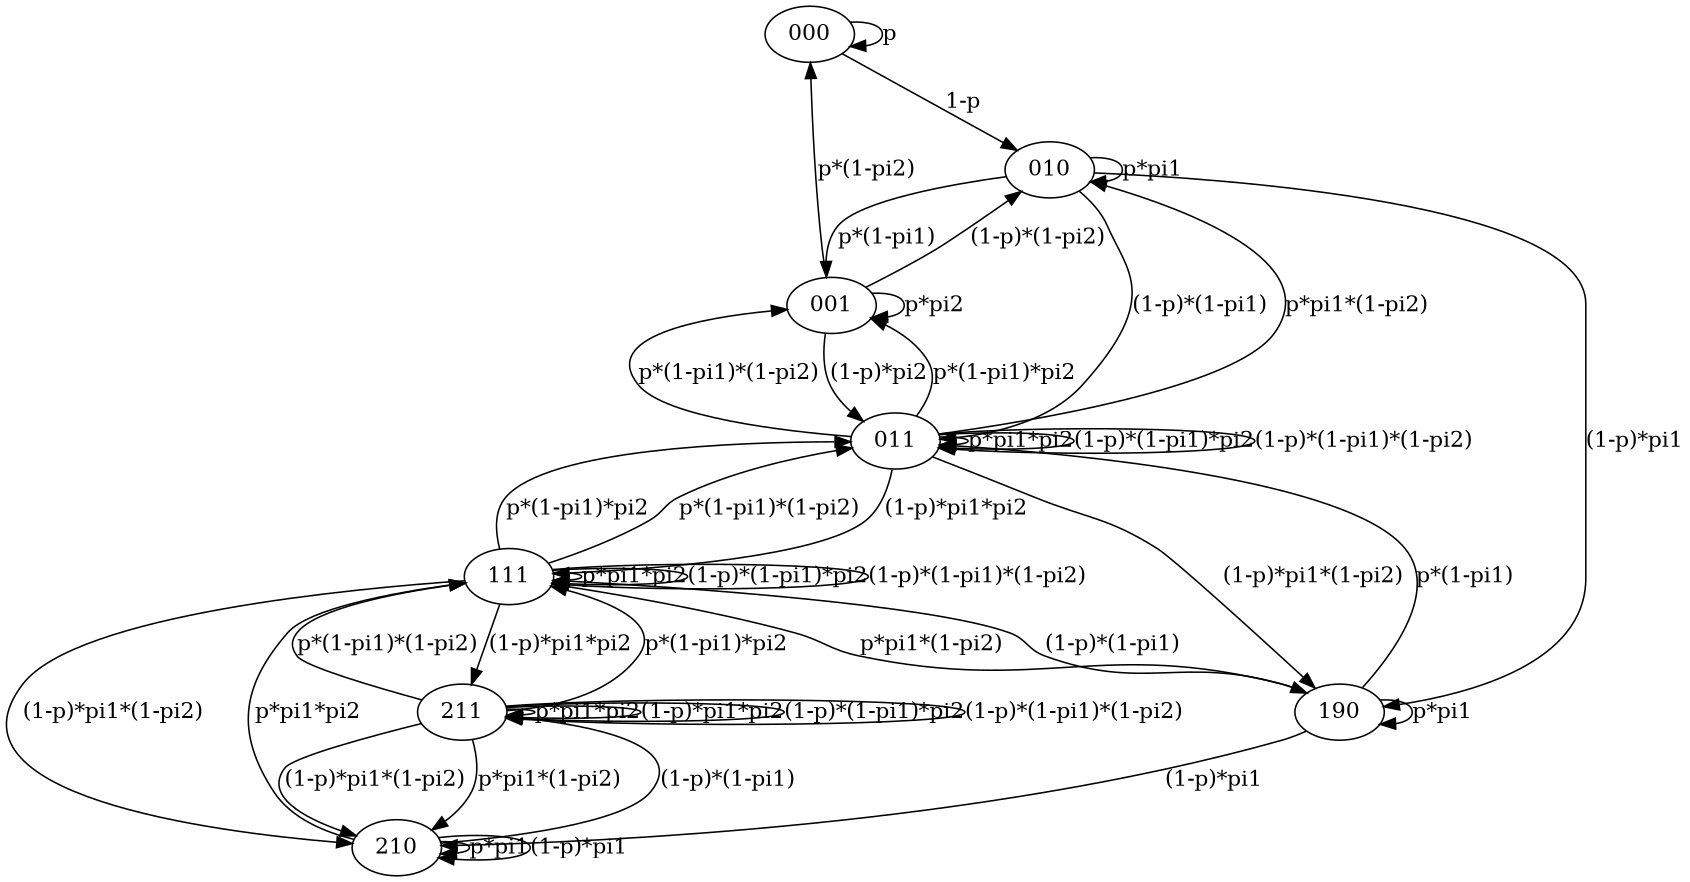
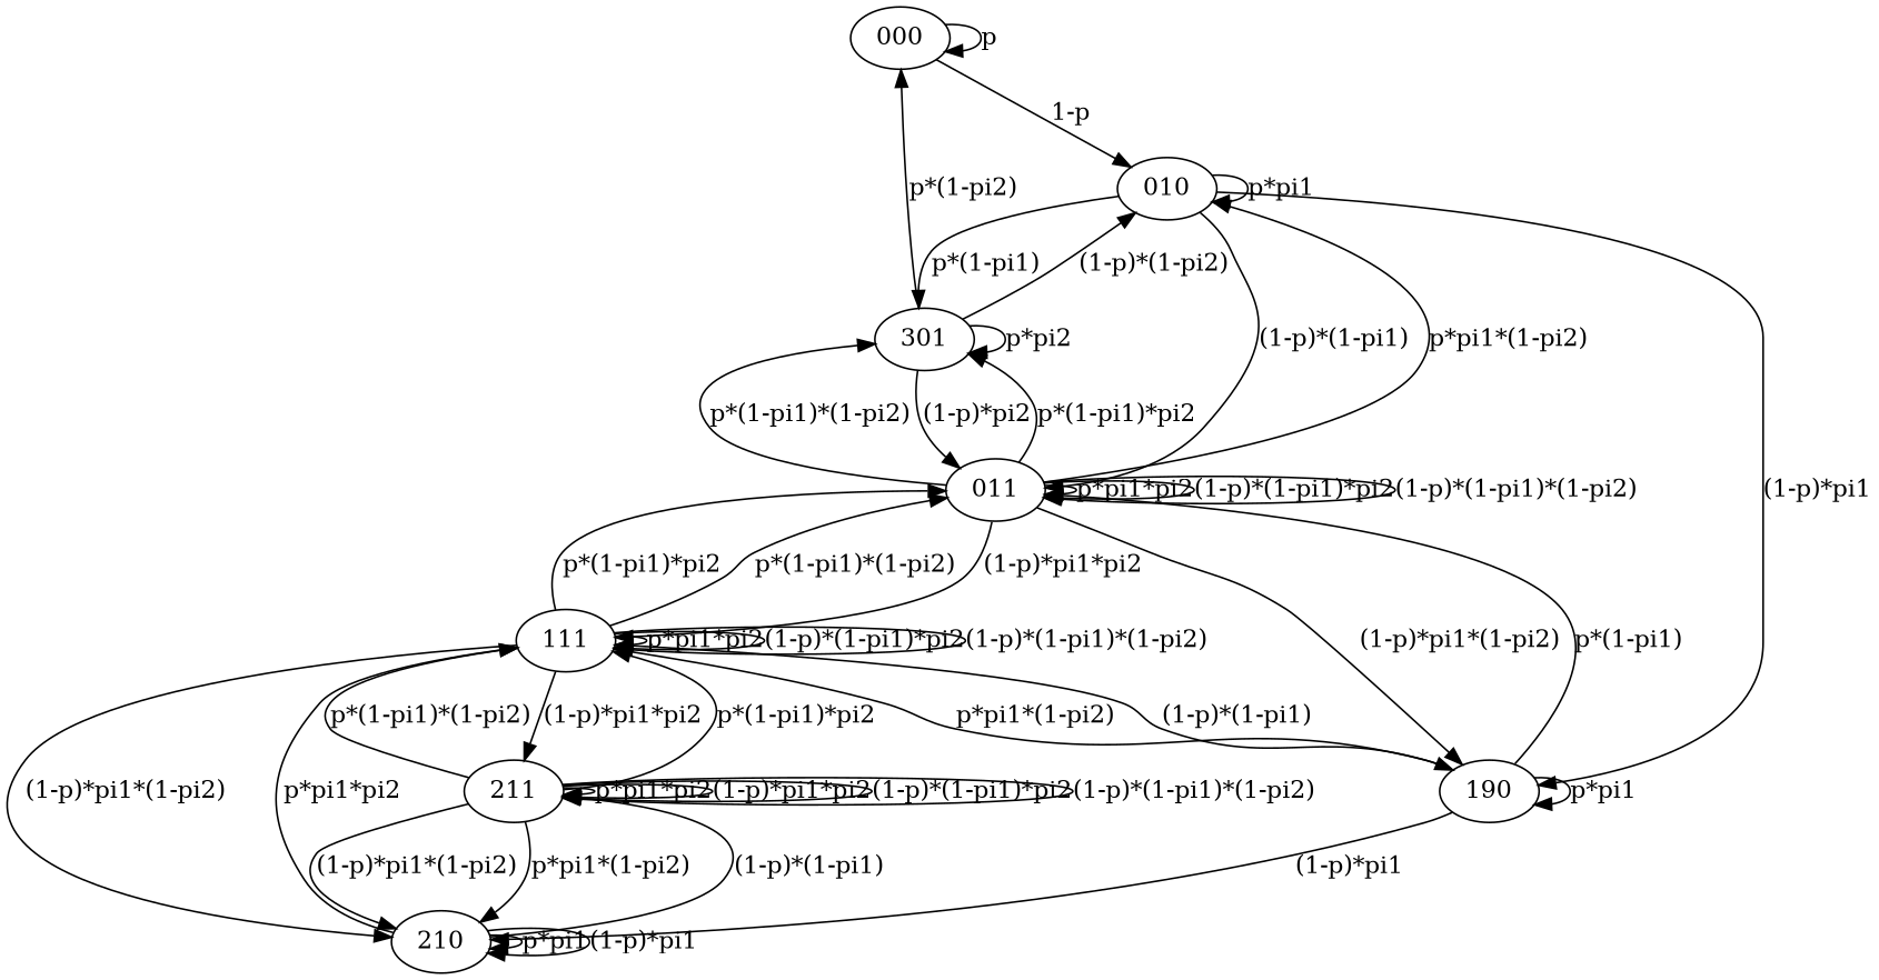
  digraph {
    000
    010
-   001
+   001 [label=301]
    011
    n5 [label=190]
    111
    210
    211
    000 -> 000 [label=p]
    000 -> 010 [label="1-p"]
    010 -> 010 [label="p*pi1"]
    010 -> 001 [label="p*(1-pi1)"]
    010 -> 011 [label="(1-p)*(1-pi1)"]
    010 -> n5 [label="(1-p)*pi1"]
    001 -> 000 [label="p*(1-pi2)"]
    001 -> 010 [label="(1-p)*(1-pi2)"]
    001 -> 001 [label="p*pi2"]
    001 -> 011 [label="(1-p)*pi2"]
    011 -> 010 [label="p*pi1*(1-pi2)"]
    011 -> 001 [label="p*(1-pi1)*pi2"]
    011 -> 001 [label="p*(1-pi1)*(1-pi2)"]
    011 -> 011 [label="p*pi1*pi2"]
    011 -> 011 [label="(1-p)*(1-pi1)*pi2"]
    011 -> 011 [label="(1-p)*(1-pi1)*(1-pi2)"]
    011 -> n5 [label="(1-p)*pi1*(1-pi2)"]
    011 -> 111 [label="(1-p)*pi1*pi2"]
    n5 -> 011 [label="p*(1-pi1)"]
    n5 -> n5 [label="p*pi1"]
    n5 -> 111 [label="(1-p)*(1-pi1)"]
    n5 -> 210 [label="(1-p)*pi1"]
    111 -> 011 [label="p*(1-pi1)*pi2"]
    111 -> 011 [label="p*(1-pi1)*(1-pi2)"]
    111 -> n5 [label="p*pi1*(1-pi2)"]
    111 -> 111 [label="p*pi1*pi2"]
    111 -> 111 [label="(1-p)*(1-pi1)*pi2"]
    111 -> 111 [label="(1-p)*(1-pi1)*(1-pi2)"]
    111 -> 210 [label="(1-p)*pi1*(1-pi2)"]
    111 -> 211 [label="(1-p)*pi1*pi2"]
    210 -> 111 [label="p*pi1*pi2"]
    210 -> 210 [label="p*pi1"]
    210 -> 210 [label="(1-p)*pi1"]
    210 -> 211 [label="(1-p)*(1-pi1)"]
    211 -> 111 [label="p*(1-pi1)*pi2"]
    211 -> 111 [label="p*(1-pi1)*(1-pi2)"]
    211 -> 210 [label="p*pi1*(1-pi2)"]
    211 -> 210 [label="(1-p)*pi1*(1-pi2)"]
    211 -> 211 [label="p*pi1*pi2"]
    211 -> 211 [label="(1-p)*pi1*pi2"]
    211 -> 211 [label="(1-p)*(1-pi1)*pi2"]
    211 -> 211 [label="(1-p)*(1-pi1)*(1-pi2)"]
  }
